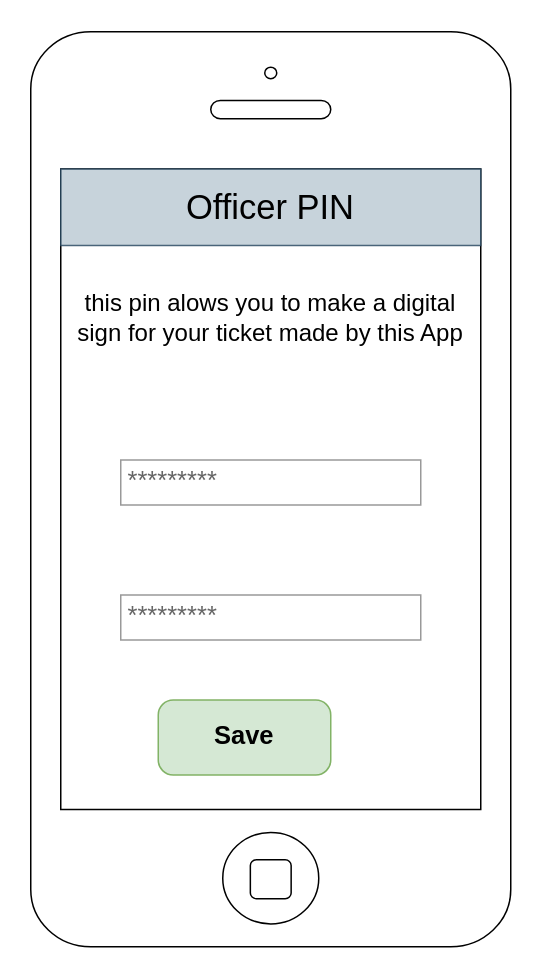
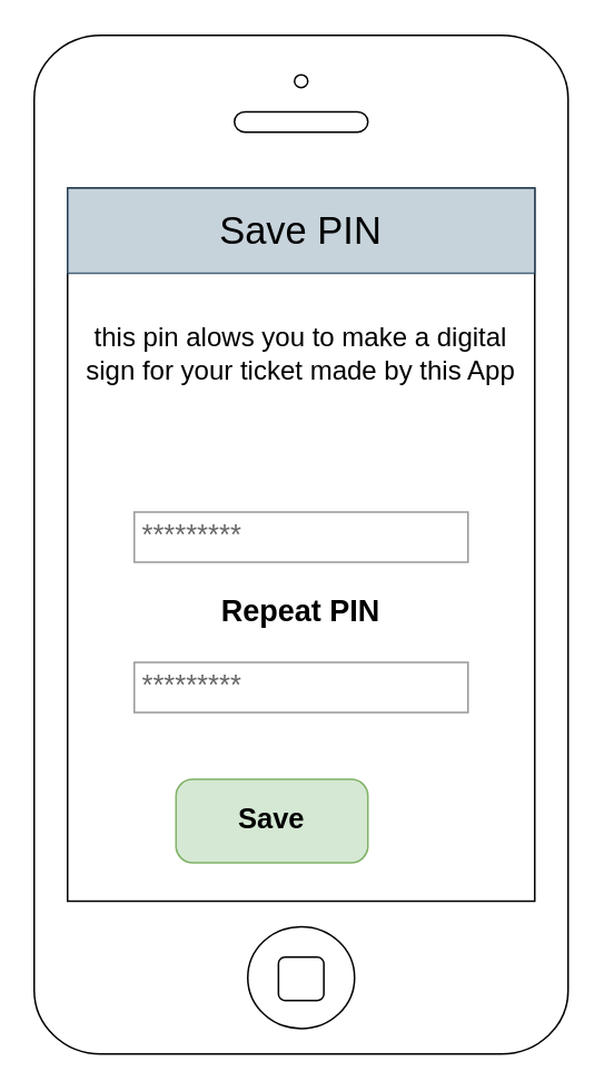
  <mxCell id="0" />
  <mxCell id="1" parent="0" />
  <mxCell id="2" value="" style="html=1;verticalLabelPosition=bottom;labelBackgroundColor=#ffffff;verticalAlign=top;shadow=0;dashed=0;strokeWidth=1;shape=mxgraph.ios7.misc.iphone;gradientColor=none;fillColor=#FFFFFF;" parent="1" vertex="1"><mxGeometry x="20" y="20.5" width="320" height="610" as="geometry" /></mxCell>
- <mxCell id="3" value="Officer PIN" style="text;html=1;align=center;verticalAlign=middle;whiteSpace=wrap;rounded=0;fontSize=23;opacity=80;fillColor=#bac8d3;strokeColor=#23445d;" parent="1" vertex="1"><mxGeometry x="40" y="112" width="280" height="51" as="geometry" /></mxCell>
+ <mxCell id="3" value="Save PIN" style="text;html=1;align=center;verticalAlign=middle;whiteSpace=wrap;rounded=0;fontSize=23;opacity=80;fillColor=#bac8d3;strokeColor=#23445d;" parent="1" vertex="1"><mxGeometry x="40" y="112" width="280" height="51" as="geometry" /></mxCell>
  <mxCell id="4" value="*********" style="strokeWidth=1;shadow=0;dashed=0;align=center;html=1;shape=mxgraph.mockup.forms.pwField;strokeColor=#999999;mainText=;align=left;fillColor=#ffffff;fontColor=#666666;fontSize=17;spacingLeft=3;" parent="1" vertex="1"><mxGeometry x="80" y="306" width="200" height="30" as="geometry" /></mxCell>
+ <mxCell id="5" value="&lt;b&gt;&lt;font style=&quot;font-size: 18px&quot;&gt;Repeat PIN&lt;/font&gt;&lt;/b&gt;" style="text;html=1;strokeColor=none;fillColor=none;align=center;verticalAlign=middle;whiteSpace=wrap;rounded=0;shadow=0;" parent="1" vertex="1"><mxGeometry x="40" y="356" width="280" height="20" as="geometry" /></mxCell>
  <mxCell id="6" value="*********" style="strokeWidth=1;shadow=0;dashed=0;align=center;html=1;shape=mxgraph.mockup.forms.pwField;strokeColor=#999999;mainText=;align=left;fillColor=#ffffff;fontColor=#666666;fontSize=17;spacingLeft=3;" parent="1" vertex="1"><mxGeometry x="80" y="396" width="200" height="30" as="geometry" /></mxCell>
  <mxCell id="7" value="&lt;font style=&quot;font-size: 16px&quot;&gt;this pin alows you to make a digital sign for your ticket made by this App&lt;/font&gt;" style="text;html=1;strokeColor=none;fillColor=none;align=center;verticalAlign=middle;whiteSpace=wrap;rounded=0;shadow=0;" parent="1" vertex="1"><mxGeometry x="40" y="186" width="280" height="50" as="geometry" /></mxCell>
  <mxCell id="8" value="Save" style="strokeWidth=1;shadow=0;dashed=0;align=center;html=1;shape=mxgraph.mockup.buttons.button;strokeColor=#82b366;mainText=;buttonStyle=round;fontSize=17;fontStyle=1;fillColor=#d5e8d4;whiteSpace=wrap;" parent="1" vertex="1"><mxGeometry x="105" y="466" width="115" height="50" as="geometry" /></mxCell>
